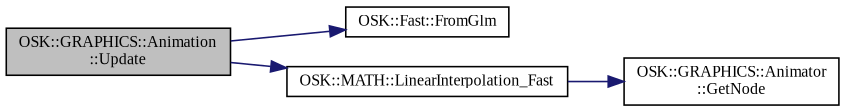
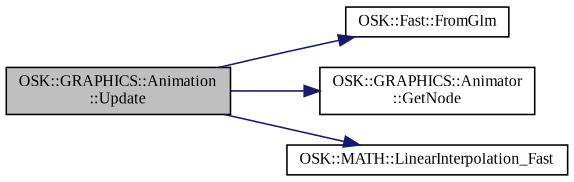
  digraph {
    fontname="Liberation Serif"
    rankdir=LR
    node [color=black fillcolor=white fontname="Liberation Serif" fontsize=10 shape=record style=filled]
    edge [color=midnightblue fontname="Liberation Serif" fontsize=10 labelfontname=Helvetica labelfontsize=10 style=solid]
    n1 [fillcolor=grey75 fontcolor=black height=0.2 label="OSK::GRAPHICS::Animation\l::Update" width=0.4]
    n2 [height=0.2 label="OSK::Fast::FromGlm" width=0.4]
    n3 [height=0.2 label="OSK::GRAPHICS::Animator\l::GetNode" width=0.4]
    n4 [height=0.2 label="OSK::MATH::LinearInterpolation_Fast" width=0.4]
    n1 -> n2
-   n4 -> n3
+   n1 -> n3
    n1 -> n4
  }
